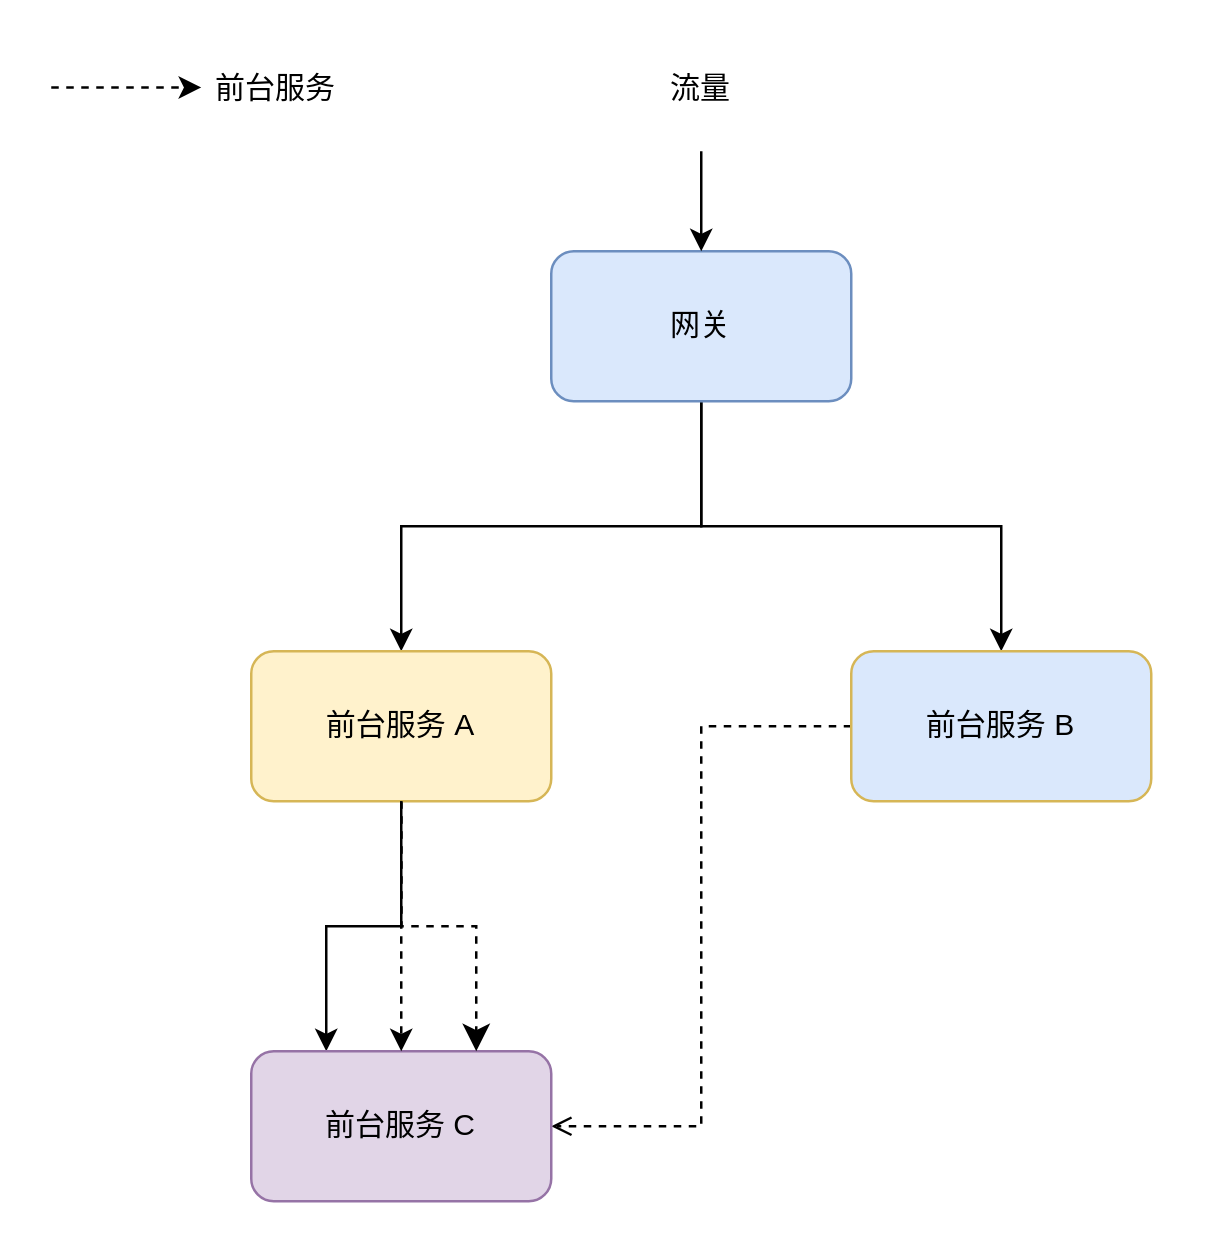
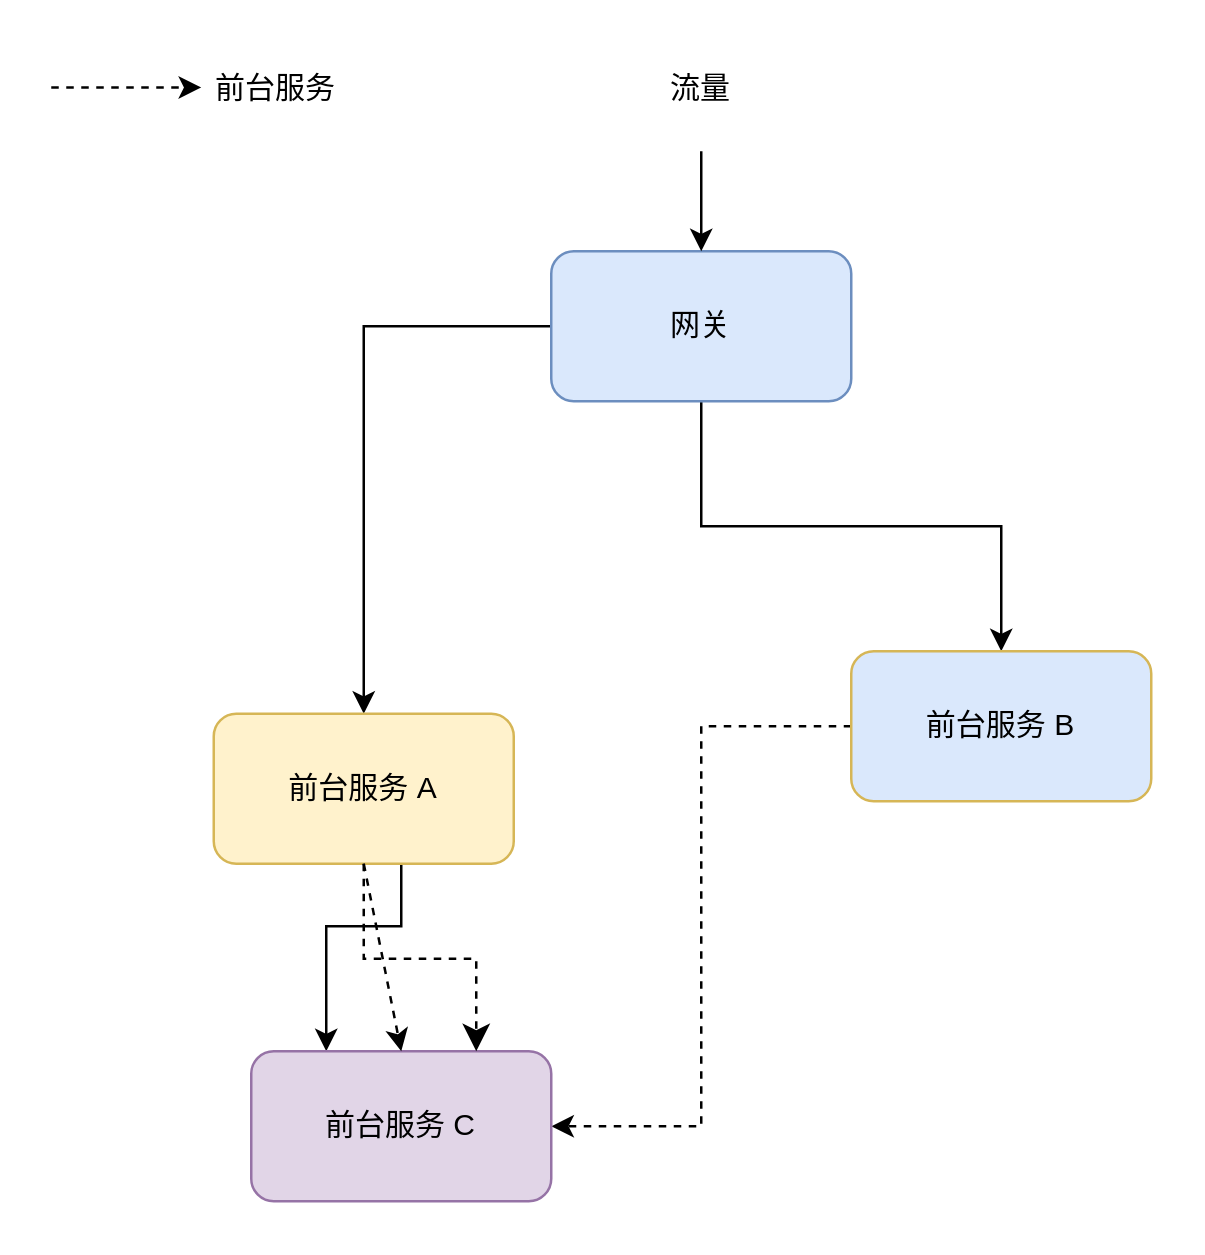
  <mxCell id="0" />
  <mxCell id="1" parent="0" />
  <mxCell id="2" style="edgeStyle=orthogonalEdgeStyle;rounded=0;orthogonalLoop=1;jettySize=auto;html=1;entryX=0.5;entryY=0;entryDx=0;entryDy=0;" edge="1" parent="1" source="4" target="6"><mxGeometry relative="1" as="geometry" /></mxCell>
  <mxCell id="3" style="edgeStyle=orthogonalEdgeStyle;rounded=0;orthogonalLoop=1;jettySize=auto;html=1;entryX=0.5;entryY=0;entryDx=0;entryDy=0;" edge="1" parent="1" source="4" target="8"><mxGeometry relative="1" as="geometry" /></mxCell>
  <mxCell id="4" value="网关" style="rounded=1;whiteSpace=wrap;html=1;fillColor=#dae8fc;strokeColor=#6c8ebf;" vertex="1" parent="1"><mxGeometry x="220" y="100" width="120" height="60" as="geometry" /></mxCell>
  <mxCell id="5" style="edgeStyle=orthogonalEdgeStyle;rounded=0;orthogonalLoop=1;jettySize=auto;html=1;entryX=0.25;entryY=0;entryDx=0;entryDy=0;" edge="1" parent="1" source="6" target="9"><mxGeometry relative="1" as="geometry"><Array as="points"><mxPoint x="160" y="370" /><mxPoint x="130" y="370" /></Array></mxGeometry></mxCell>
- <mxCell id="6" value="前台服务 A" style="rounded=1;whiteSpace=wrap;html=1;fillColor=#fff2cc;strokeColor=#d6b656;" vertex="1" parent="1"><mxGeometry x="100" y="260" width="120" height="60" as="geometry" /></mxCell>
- <mxCell id="7" style="edgeStyle=orthogonalEdgeStyle;rounded=0;orthogonalLoop=1;jettySize=auto;html=1;entryX=1;entryY=0.5;entryDx=0;entryDy=0;dashed=1;endArrow=open;" edge="1" parent="1" source="8" target="9"><mxGeometry relative="1" as="geometry" /></mxCell>
+ <mxCell id="6" value="前台服务 A" style="rounded=1;whiteSpace=wrap;html=1;fillColor=#fff2cc;strokeColor=#d6b656;" vertex="1" parent="1"><mxGeometry x="85" y="285" width="120" height="60" as="geometry" /></mxCell>
+ <mxCell id="7" style="edgeStyle=orthogonalEdgeStyle;rounded=0;orthogonalLoop=1;jettySize=auto;html=1;entryX=1;entryY=0.5;entryDx=0;entryDy=0;dashed=1;" edge="1" parent="1" source="8" target="9"><mxGeometry relative="1" as="geometry" /></mxCell>
  <mxCell id="8" value="前台服务 B" style="whiteSpace=wrap;html=1;rounded=1;fillColor=#dae8fc;strokeColor=#d6b656;" vertex="1" parent="1"><mxGeometry x="340" y="260" width="120" height="60" as="geometry" /></mxCell>
  <mxCell id="9" value="前台服务 C" style="rounded=1;whiteSpace=wrap;html=1;fillColor=#e1d5e7;strokeColor=#9673a6;" vertex="1" parent="1"><mxGeometry x="100" y="420" width="120" height="60" as="geometry" /></mxCell>
  <mxCell id="10" value="" style="endArrow=classic;html=1;rounded=0;entryX=0.5;entryY=0;entryDx=0;entryDy=0;startArrow=none;" edge="1" parent="1" target="4"><mxGeometry width="50" height="50" relative="1" as="geometry"><mxPoint x="280" y="60" as="sourcePoint" /><mxPoint x="290" y="20" as="targetPoint" /></mxGeometry></mxCell>
  <mxCell id="11" value="流量" style="text;html=1;strokeColor=none;fillColor=none;align=center;verticalAlign=middle;whiteSpace=wrap;rounded=0;" vertex="1" parent="1"><mxGeometry x="250" y="20" width="60" height="30" as="geometry" /></mxCell>
  <mxCell id="12" value="" style="endArrow=classic;html=1;rounded=0;exitX=0.5;exitY=1;exitDx=0;exitDy=0;entryX=0.5;entryY=0;entryDx=0;entryDy=0;dashed=1;" edge="1" parent="1" source="6" target="9"><mxGeometry width="50" height="50" relative="1" as="geometry"><mxPoint x="190" y="420" as="sourcePoint" /><mxPoint x="240" y="370" as="targetPoint" /></mxGeometry></mxCell>
  <mxCell id="13" value="" style="edgeStyle=elbowEdgeStyle;elbow=vertical;endArrow=classic;html=1;curved=0;rounded=0;endSize=8;startSize=8;exitX=0.5;exitY=1;exitDx=0;exitDy=0;entryX=0.75;entryY=0;entryDx=0;entryDy=0;dashed=1;" edge="1" parent="1" source="6" target="9"><mxGeometry width="50" height="50" relative="1" as="geometry"><mxPoint x="260" y="380" as="sourcePoint" /><mxPoint x="310" y="330" as="targetPoint" /></mxGeometry></mxCell>
  <mxCell id="14" value="" style="endArrow=classic;html=1;rounded=0;exitX=0.5;exitY=1;exitDx=0;exitDy=0;dashed=1;" edge="1" parent="1"><mxGeometry width="50" height="50" relative="1" as="geometry"><mxPoint x="20" y="34.5" as="sourcePoint" /><mxPoint x="80" y="34.5" as="targetPoint" /></mxGeometry></mxCell>
  <mxCell id="15" value="前台服务" style="text;html=1;strokeColor=none;fillColor=none;align=center;verticalAlign=middle;whiteSpace=wrap;rounded=0;" vertex="1" parent="1"><mxGeometry x="80" y="20" width="60" height="30" as="geometry" /></mxCell>
